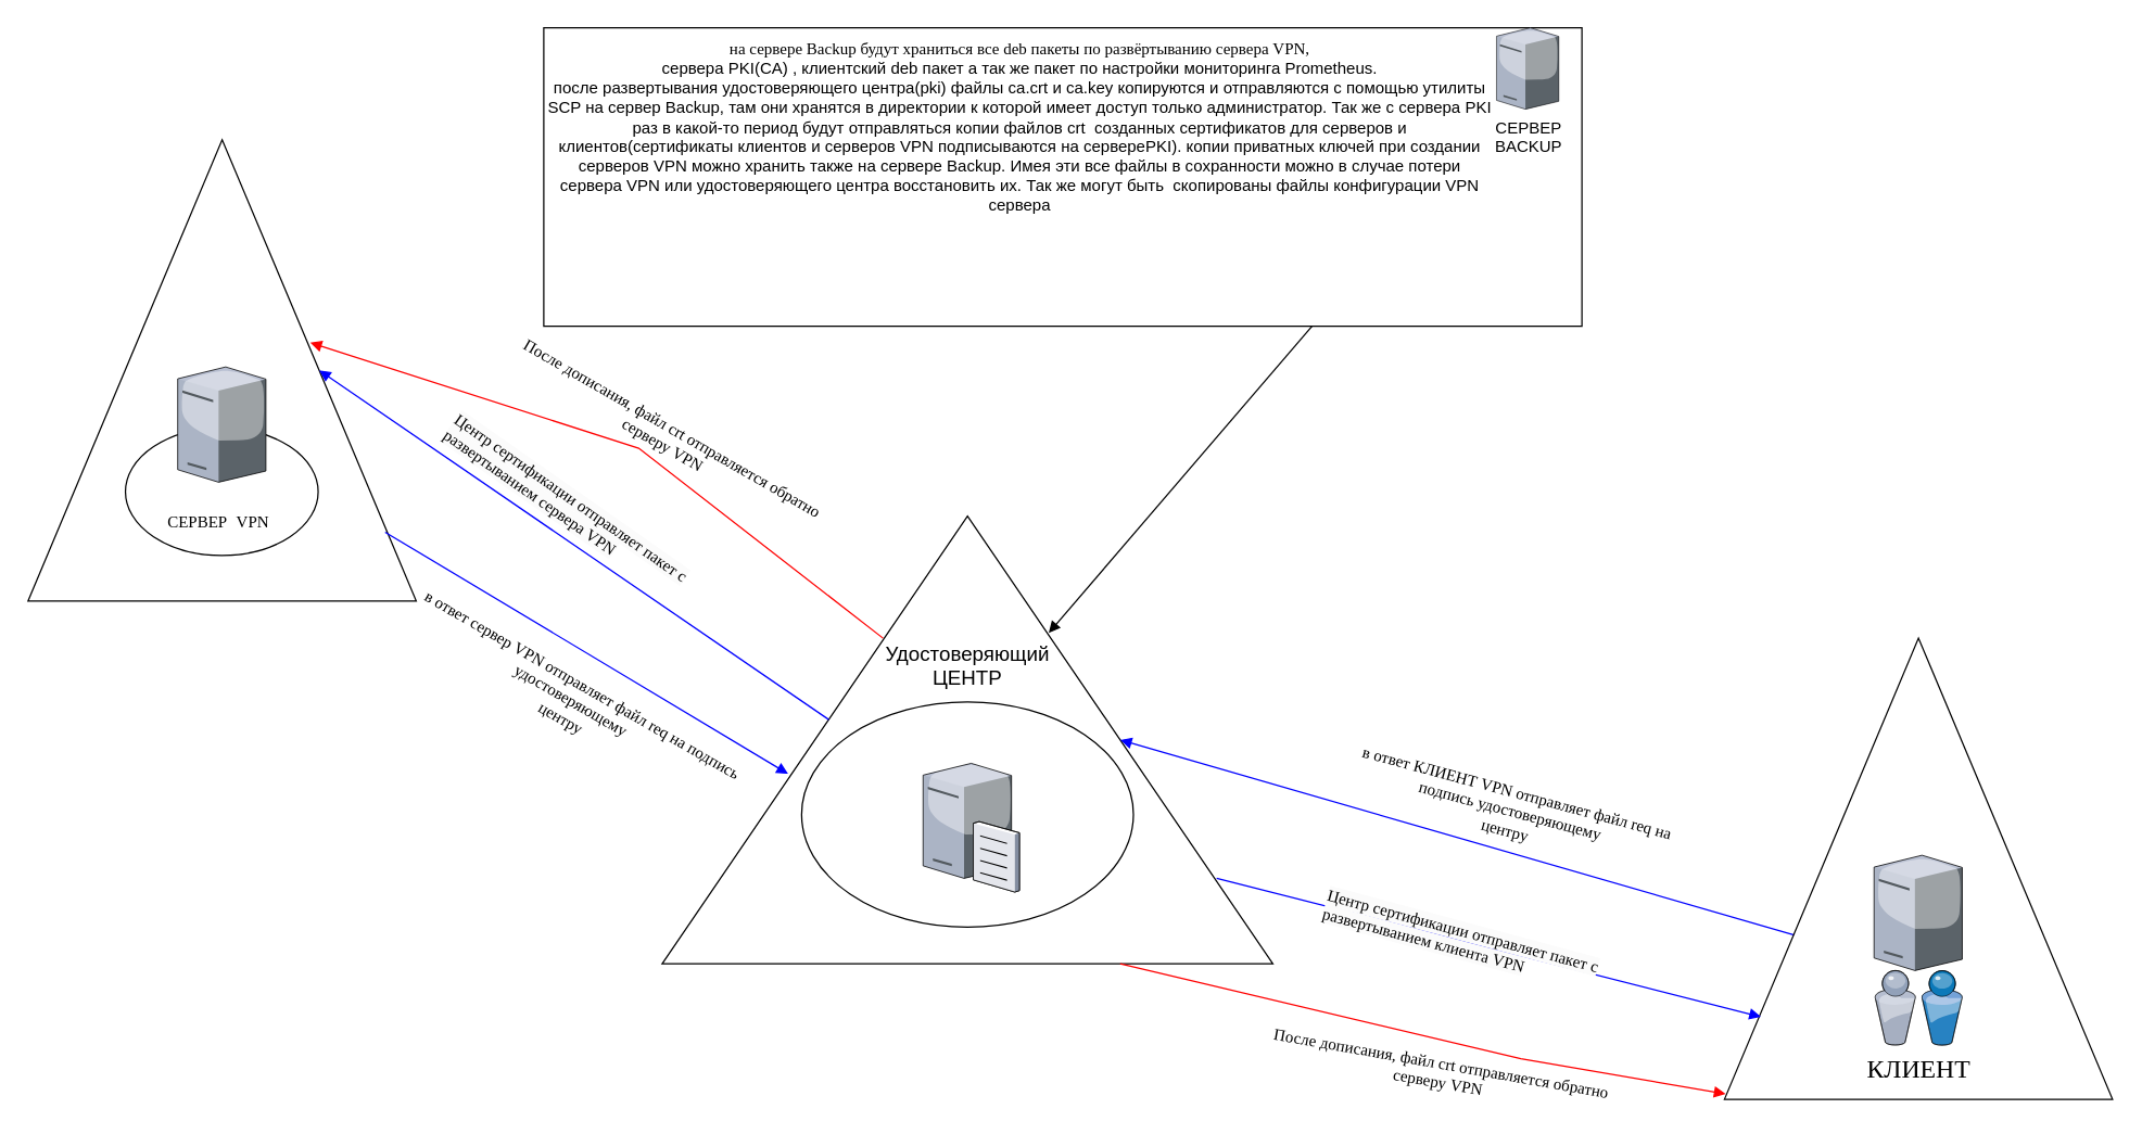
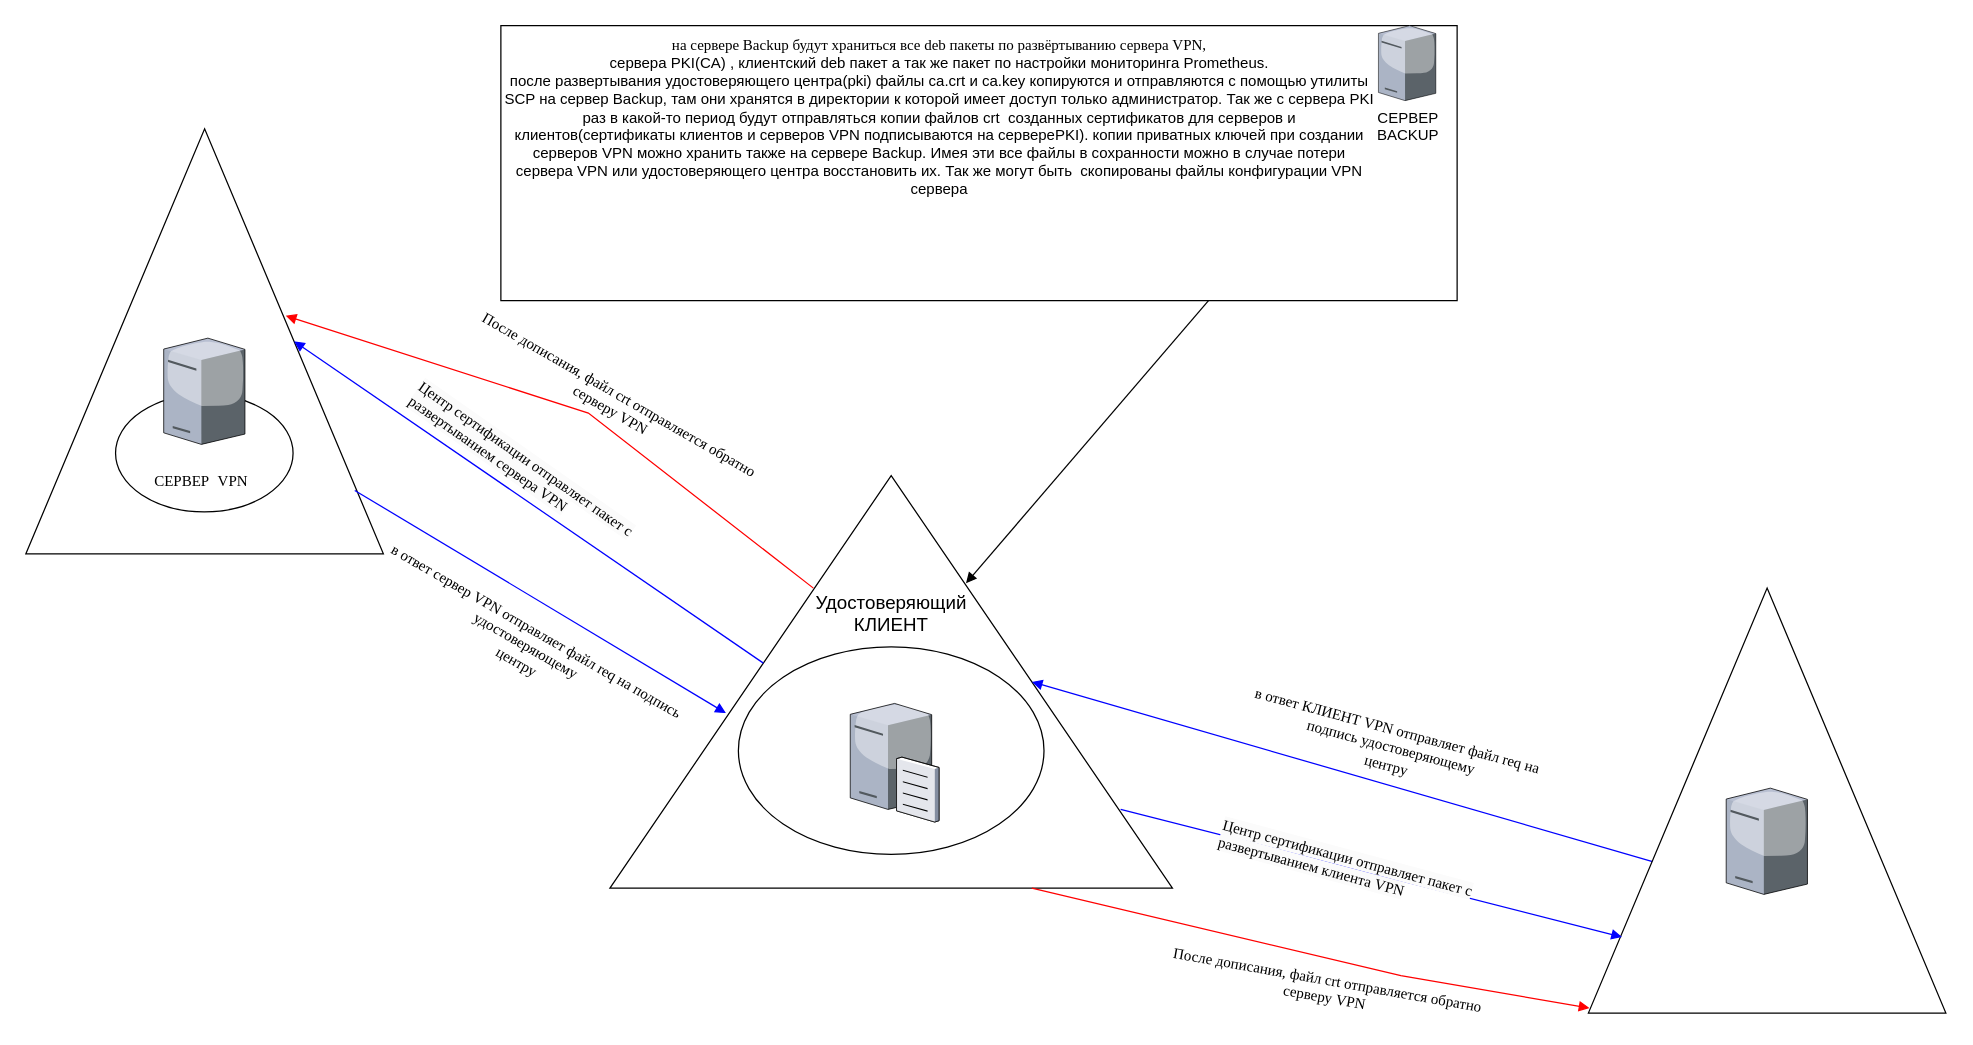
  <mxCell id="0" />
  <mxCell id="1" parent="0" />
  <mxCell id="2" value="" style="rounded=0;whiteSpace=wrap;html=1;" vertex="1" parent="1"><mxGeometry x="400" width="765" height="220" as="geometry" y="20" /></mxCell>
  <mxCell id="3" value="" style="ellipse;whiteSpace=wrap;html=1;rounded=0;shadow=0;comic=0;strokeWidth=1;fontFamily=Verdana;" parent="1" vertex="1"><mxGeometry x="1342" y="695" width="142" height="96" as="geometry" /></mxCell>
  <mxCell id="4" value="" style="triangle;whiteSpace=wrap;html=1;rounded=0;shadow=0;comic=0;strokeWidth=1;fontFamily=Verdana;direction=north;labelPosition=center;verticalLabelPosition=bottom;align=center;verticalAlign=top;" parent="1" vertex="1"><mxGeometry x="487.25" y="380" width="450" height="330" as="geometry" /></mxCell>
  <mxCell id="5" value="" style="triangle;whiteSpace=wrap;html=1;rounded=0;shadow=0;comic=0;strokeWidth=1;fontFamily=Verdana;direction=north;labelPosition=center;verticalLabelPosition=bottom;align=center;verticalAlign=top;" parent="1" vertex="1"><mxGeometry x="20" y="102.5" width="286" height="340" as="geometry" /></mxCell>
  <mxCell id="6" value="" style="ellipse;whiteSpace=wrap;html=1;rounded=0;shadow=0;comic=0;strokeWidth=1;fontFamily=Verdana;" parent="1" vertex="1"><mxGeometry x="91.75" y="315" width="142" height="94" as="geometry" /></mxCell>
  <mxCell id="7" value="" style="verticalLabelPosition=bottom;aspect=fixed;html=1;verticalAlign=top;strokeColor=none;shape=mxgraph.citrix.tower_server;rounded=0;shadow=0;comic=0;fontFamily=Verdana;" parent="1" vertex="1"><mxGeometry x="130.25" y="270" width="65" height="85" as="geometry" /></mxCell>
  <mxCell id="8" value="" style="ellipse;whiteSpace=wrap;html=1;rounded=0;shadow=0;comic=0;strokeWidth=1;fontFamily=Verdana;verticalAlign=bottom;" parent="1" vertex="1"><mxGeometry x="590" y="517" width="244.5" height="166" as="geometry" /></mxCell>
  <mxCell id="9" value="" style="verticalLabelPosition=bottom;aspect=fixed;html=1;verticalAlign=top;strokeColor=none;shape=mxgraph.citrix.tower_server;rounded=0;shadow=0;comic=0;fontFamily=Verdana;" parent="1" vertex="1"><mxGeometry x="1102.06" width="45.88" height="60" as="geometry" y="20" /></mxCell>
  <mxCell id="10" style="rounded=0;html=1;labelBackgroundColor=none;startArrow=none;startFill=0;endArrow=block;endFill=1;strokeColor=#0000FF;strokeWidth=1;fontFamily=Verdana;fontSize=12;exitX=0.356;exitY=0.182;exitDx=0;exitDy=0;exitPerimeter=0;entryX=0.5;entryY=1;entryDx=0;entryDy=0;" parent="1" source="13" target="4" edge="1"><mxGeometry relative="1" as="geometry"><mxPoint x="870" y="540" as="targetPoint" /></mxGeometry></mxCell>
  <mxCell id="11" style="rounded=0;html=1;labelBackgroundColor=none;startArrow=none;startFill=0;endArrow=block;endFill=1;strokeColor=#0000FF;strokeWidth=1;fontFamily=Verdana;fontSize=12;exitX=0.149;exitY=0.92;exitDx=0;exitDy=0;exitPerimeter=0;" parent="1" source="5" edge="1"><mxGeometry relative="1" as="geometry"><mxPoint x="290" y="389.502" as="sourcePoint" /><mxPoint x="580" y="570" as="targetPoint" /></mxGeometry></mxCell>
  <mxCell id="12" value="" style="html=1;entryX=0.56;entryY=0.727;labelBackgroundColor=none;startArrow=none;startFill=0;endArrow=block;endFill=1;strokeColor=#FF0000;strokeWidth=1;fontFamily=Verdana;fontSize=12;curved=0;entryDx=0;entryDy=0;entryPerimeter=0;rounded=0;" parent="1" target="5" edge="1"><mxGeometry x="0.906" y="276" relative="1" as="geometry"><mxPoint x="650" y="470" as="sourcePoint" /><Array as="points"><mxPoint x="470" y="330" /></Array><mxPoint as="offset" /></mxGeometry></mxCell>
  <mxCell id="13" value="" style="triangle;whiteSpace=wrap;html=1;rounded=0;shadow=0;comic=0;strokeWidth=1;fontFamily=Verdana;direction=north;labelPosition=center;verticalLabelPosition=bottom;align=center;verticalAlign=top;" parent="1" vertex="1"><mxGeometry x="1270" y="470" width="286" height="340" as="geometry" /></mxCell>
- <mxCell id="14" value="&lt;font style=&quot;font-size: 19px;&quot;&gt;КЛИЕНТ&lt;/font&gt;" style="verticalLabelPosition=bottom;aspect=fixed;html=1;verticalAlign=top;strokeColor=none;shape=mxgraph.citrix.users;rounded=0;shadow=0;comic=0;fontFamily=Verdana;" parent="1" vertex="1"><mxGeometry x="1380.75" y="715" width="64.5" height="55" as="geometry" /></mxCell>
  <mxCell id="15" value="" style="verticalLabelPosition=bottom;aspect=fixed;html=1;verticalAlign=top;strokeColor=none;shape=mxgraph.citrix.tower_server;rounded=0;shadow=0;comic=0;fontFamily=Verdana;" parent="1" vertex="1"><mxGeometry x="1380.25" y="630" width="65" height="85" as="geometry" /></mxCell>
  <mxCell id="16" style="edgeStyle=none;rounded=0;html=1;labelBackgroundColor=none;startFill=0;endArrow=block;endFill=1;strokeColor=#0000FF;strokeWidth=1;fontFamily=Verdana;fontSize=12;entryX=0.179;entryY=0.094;entryDx=0;entryDy=0;entryPerimeter=0;exitX=0.191;exitY=0.908;exitDx=0;exitDy=0;exitPerimeter=0;" parent="1" target="13" edge="1" source="4"><mxGeometry relative="1" as="geometry"><mxPoint x="830" y="630" as="sourcePoint" /><mxPoint x="1230" y="660" as="targetPoint" /></mxGeometry></mxCell>
  <mxCell id="17" value="СЕРВЕР&lt;font style=&quot;font-size: 27px;&quot;&gt; &lt;/font&gt;VPN" style="html=1;labelBackgroundColor=none;startFill=0;endArrow=block;endFill=1;strokeColor=#FF0000;strokeWidth=1;fontFamily=Verdana;fontSize=12;curved=0;rounded=0;entryX=0.012;entryY=0.003;entryDx=0;entryDy=0;entryPerimeter=0;exitX=0;exitY=0.75;exitDx=0;exitDy=0;" parent="1" source="4" target="13" edge="1"><mxGeometry x="-1" y="742" relative="1" as="geometry"><Array as="points"><mxPoint x="1120" y="780" /></Array><mxPoint x="-836" y="392" as="offset" /><mxPoint x="820" y="730" as="sourcePoint" /><mxPoint x="1570" y="497.5" as="targetPoint" /></mxGeometry></mxCell>
  <mxCell id="18" value="" style="verticalLabelPosition=top;aspect=fixed;html=1;verticalAlign=bottom;strokeColor=none;shape=mxgraph.citrix.file_server;rounded=0;shadow=0;comic=0;fontFamily=Verdana;labelPosition=center;align=center;" parent="1" vertex="1"><mxGeometry x="679.5" y="560" width="71" height="97" as="geometry" /></mxCell>
  <mxCell id="19" value="" style="edgeStyle=none;rounded=0;html=1;entryX=0.739;entryY=0.633;entryPerimeter=0;labelBackgroundColor=none;startFill=0;endArrow=block;endFill=1;strokeWidth=1;fontFamily=Verdana;fontSize=12;exitX=0.74;exitY=1;exitDx=0;exitDy=0;exitPerimeter=0;entryDx=0;entryDy=0;" parent="1" source="2" target="4" edge="1"><mxGeometry x="-0.248" y="229" relative="1" as="geometry"><mxPoint as="offset" /><mxPoint x="1010.118" y="237.06" as="sourcePoint" /><mxPoint x="322" y="652" as="targetPoint" /></mxGeometry></mxCell>
  <mxCell id="20" style="rounded=0;html=1;labelBackgroundColor=none;startArrow=none;startFill=0;endArrow=block;endFill=1;strokeColor=#0000FF;strokeWidth=1;fontFamily=Verdana;fontSize=12;entryX=0.5;entryY=1;entryDx=0;entryDy=0;" parent="1" target="5" edge="1"><mxGeometry relative="1" as="geometry"><mxPoint x="610" y="530" as="sourcePoint" /><mxPoint x="615" y="570" as="targetPoint" /><Array as="points" /></mxGeometry></mxCell>
  <mxCell id="21" value="&lt;span style=&quot;color: rgb(0, 0, 0); font-family: Verdana; font-size: 12px; font-style: normal; font-variant-ligatures: normal; font-variant-caps: normal; font-weight: 400; letter-spacing: normal; orphans: 2; text-align: center; text-indent: 0px; text-transform: none; widows: 2; word-spacing: 0px; -webkit-text-stroke-width: 0px; background-color: rgb(251, 251, 251); text-decoration-thickness: initial; text-decoration-style: initial; text-decoration-color: initial; float: none; display: inline !important;&quot;&gt;Центр сертификации отправляет пакет с развертыванием сервера VPN&lt;/span&gt;" style="text;whiteSpace=wrap;html=1;rotation=35;" parent="1" vertex="1"><mxGeometry x="306" y="369" width="270" height="40" as="geometry" /></mxCell>
  <mxCell id="22" value="&lt;div style=&quot;text-align: center;&quot;&gt;&lt;br&gt;&lt;/div&gt;" style="text;whiteSpace=wrap;html=1;rotation=25;" parent="1" vertex="1"><mxGeometry x="290" y="480" width="270" height="40" as="geometry" /></mxCell>
  <mxCell id="23" value="&lt;div style=&quot;text-align: center;&quot;&gt;&lt;span style=&quot;background-color: initial;&quot;&gt;&lt;font face=&quot;Verdana&quot;&gt;в ответ сервер VPN отправляет файл req на подпись удостоверяющему&amp;nbsp;&lt;/font&gt;&lt;/span&gt;&lt;/div&gt;&lt;div style=&quot;text-align: center;&quot;&gt;&lt;span style=&quot;background-color: initial;&quot;&gt;&lt;font face=&quot;Verdana&quot;&gt;центру&amp;nbsp;&lt;/font&gt;&lt;/span&gt;&lt;/div&gt;" style="text;whiteSpace=wrap;html=1;rotation=30;" parent="1" vertex="1"><mxGeometry x="290" y="490" width="270" height="40" as="geometry" /></mxCell>
  <mxCell id="24" value="&lt;div style=&quot;text-align: center;&quot;&gt;&lt;span style=&quot;background-color: initial;&quot;&gt;&lt;font face=&quot;Verdana&quot;&gt;После дописания, файл&lt;/font&gt;&lt;/span&gt;&lt;span style=&quot;background-color: initial;&quot;&gt;&lt;font face=&quot;Verdana&quot;&gt;&amp;nbsp;cr&lt;/font&gt;&lt;/span&gt;&lt;span style=&quot;background-color: initial; font-family: Verdana;&quot;&gt;t отправляется обратно серверу VPN&lt;/span&gt;&lt;/div&gt;" style="text;whiteSpace=wrap;html=1;rotation=30;" parent="1" vertex="1"><mxGeometry x="350.67" y="300.5" width="280" height="40" as="geometry" /></mxCell>
  <mxCell id="25" value="&lt;span style=&quot;color: rgb(0, 0, 0); font-family: Verdana; font-size: 12px; font-style: normal; font-variant-ligatures: normal; font-variant-caps: normal; font-weight: 400; letter-spacing: normal; orphans: 2; text-align: center; text-indent: 0px; text-transform: none; widows: 2; word-spacing: 0px; -webkit-text-stroke-width: 0px; background-color: rgb(251, 251, 251); text-decoration-thickness: initial; text-decoration-style: initial; text-decoration-color: initial; float: none; display: inline !important;&quot;&gt;Центр сертификации отправляет пакет с развертыванием клиента VPN&lt;/span&gt;" style="text;whiteSpace=wrap;html=1;rotation=15;" parent="1" vertex="1"><mxGeometry x="970" y="680" width="270" height="40" as="geometry" /></mxCell>
  <mxCell id="26" value="&lt;div style=&quot;text-align: center;&quot;&gt;&lt;span style=&quot;background-color: initial;&quot;&gt;&lt;font face=&quot;Verdana&quot;&gt;в ответ КЛИЕНТ VPN отправляет файл req на подпись удостоверяющему&amp;nbsp;&lt;/font&gt;&lt;/span&gt;&lt;/div&gt;&lt;div style=&quot;text-align: center;&quot;&gt;&lt;span style=&quot;background-color: initial;&quot;&gt;&lt;font face=&quot;Verdana&quot;&gt;центру&amp;nbsp;&lt;/font&gt;&lt;/span&gt;&lt;/div&gt;" style="text;whiteSpace=wrap;html=1;rotation=15;" parent="1" vertex="1"><mxGeometry x="980" y="570" width="270" height="40" as="geometry" /></mxCell>
  <mxCell id="27" value="&lt;div style=&quot;text-align: center;&quot;&gt;&lt;span style=&quot;background-color: initial;&quot;&gt;&lt;font face=&quot;Verdana&quot;&gt;После дописания, файл&amp;nbsp;&lt;/font&gt;&lt;/span&gt;&lt;span style=&quot;background-color: initial;&quot;&gt;&lt;font face=&quot;Verdana&quot;&gt;cr&lt;/font&gt;&lt;/span&gt;&lt;span style=&quot;background-color: initial; font-family: Verdana;&quot;&gt;t отправляется обратно серверу VPN&lt;/span&gt;&lt;/div&gt;" style="text;whiteSpace=wrap;html=1;rotation=10;" parent="1" vertex="1"><mxGeometry x="920" y="770" width="280" height="40" as="geometry" /></mxCell>
  <mxCell id="28" value="&lt;div style=&quot;text-align: center;&quot;&gt;СЕРВЕР BACKUP&lt;/div&gt;" style="text;whiteSpace=wrap;html=1;rotation=0;" vertex="1" parent="1"><mxGeometry x="1085" y="80" width="80" height="40" as="geometry" /></mxCell>
  <mxCell id="29" value="&lt;div style=&quot;text-align: center;&quot;&gt;&lt;font face=&quot;Verdana&quot;&gt;на сервере Backup будут храниться все deb пакеты по&amp;nbsp;&lt;/font&gt;&lt;span style=&quot;font-family: Verdana; background-color: initial;&quot;&gt;развёртыванию сервера VPN,&lt;/span&gt;&lt;/div&gt;&lt;div style=&quot;text-align: center;&quot;&gt;сервера PKI(CA) , клиентский deb пакет а так же пакет по настройки мониторинга Prometheus.&lt;/div&gt;&lt;div style=&quot;text-align: center;&quot;&gt;после развертывания удостоверяющего центра(pki) файлы ca.crt и ca.key копируются и отправляются с помощью утилиты SCP на сервер Backup, там они хранятся в директории к которой имеет доступ только администратор. Так же с сервера PKI раз в какой-то период будут отправляться копии файлов crt&amp;nbsp; созданных сертификатов для серверов и клиентов(сертификаты клиентов и серверов VPN подписываются на сервереPKI). копии приватных ключей при создании серверов VPN можно хранить также на сервере Backup. Имея эти все файлы в сохранности можно в случае потери сервера VPN или удостоверяющего центра восстановить их. Так же могут быть&amp;nbsp; скопированы файлы конфигурации VPN сервера&lt;/div&gt;" style="text;whiteSpace=wrap;html=1;rotation=0;" vertex="1" parent="1"><mxGeometry x="400" y="22" width="700" height="218" as="geometry" /></mxCell>
- <mxCell id="30" value="&lt;font style=&quot;font-size: 15px;&quot;&gt;Удостоверяющий&lt;br&gt;ЦЕНТР&lt;/font&gt;" style="text;html=1;align=center;verticalAlign=middle;resizable=0;points=[];autosize=1;strokeColor=none;fillColor=none;" vertex="1" parent="1"><mxGeometry x="642.25" y="465" width="140" height="50" as="geometry" /></mxCell>
+ <mxCell id="30" value="&lt;font style=&quot;font-size: 15px;&quot;&gt;Удостоверяющий&lt;br&gt;КЛИЕНТ&lt;/font&gt;" style="text;html=1;align=center;verticalAlign=middle;resizable=0;points=[];autosize=1;strokeColor=none;fillColor=none;" vertex="1" parent="1"><mxGeometry x="642.25" y="465" width="140" height="50" as="geometry" /></mxCell>
